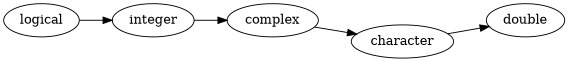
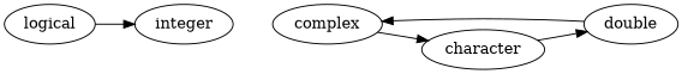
  digraph {
    rankdir=LR
    logical
    integer
    double
    complex
    character
    logical -> integer
-   integer -> complex
+   double -> complex
    complex -> character
    character -> double
  }
